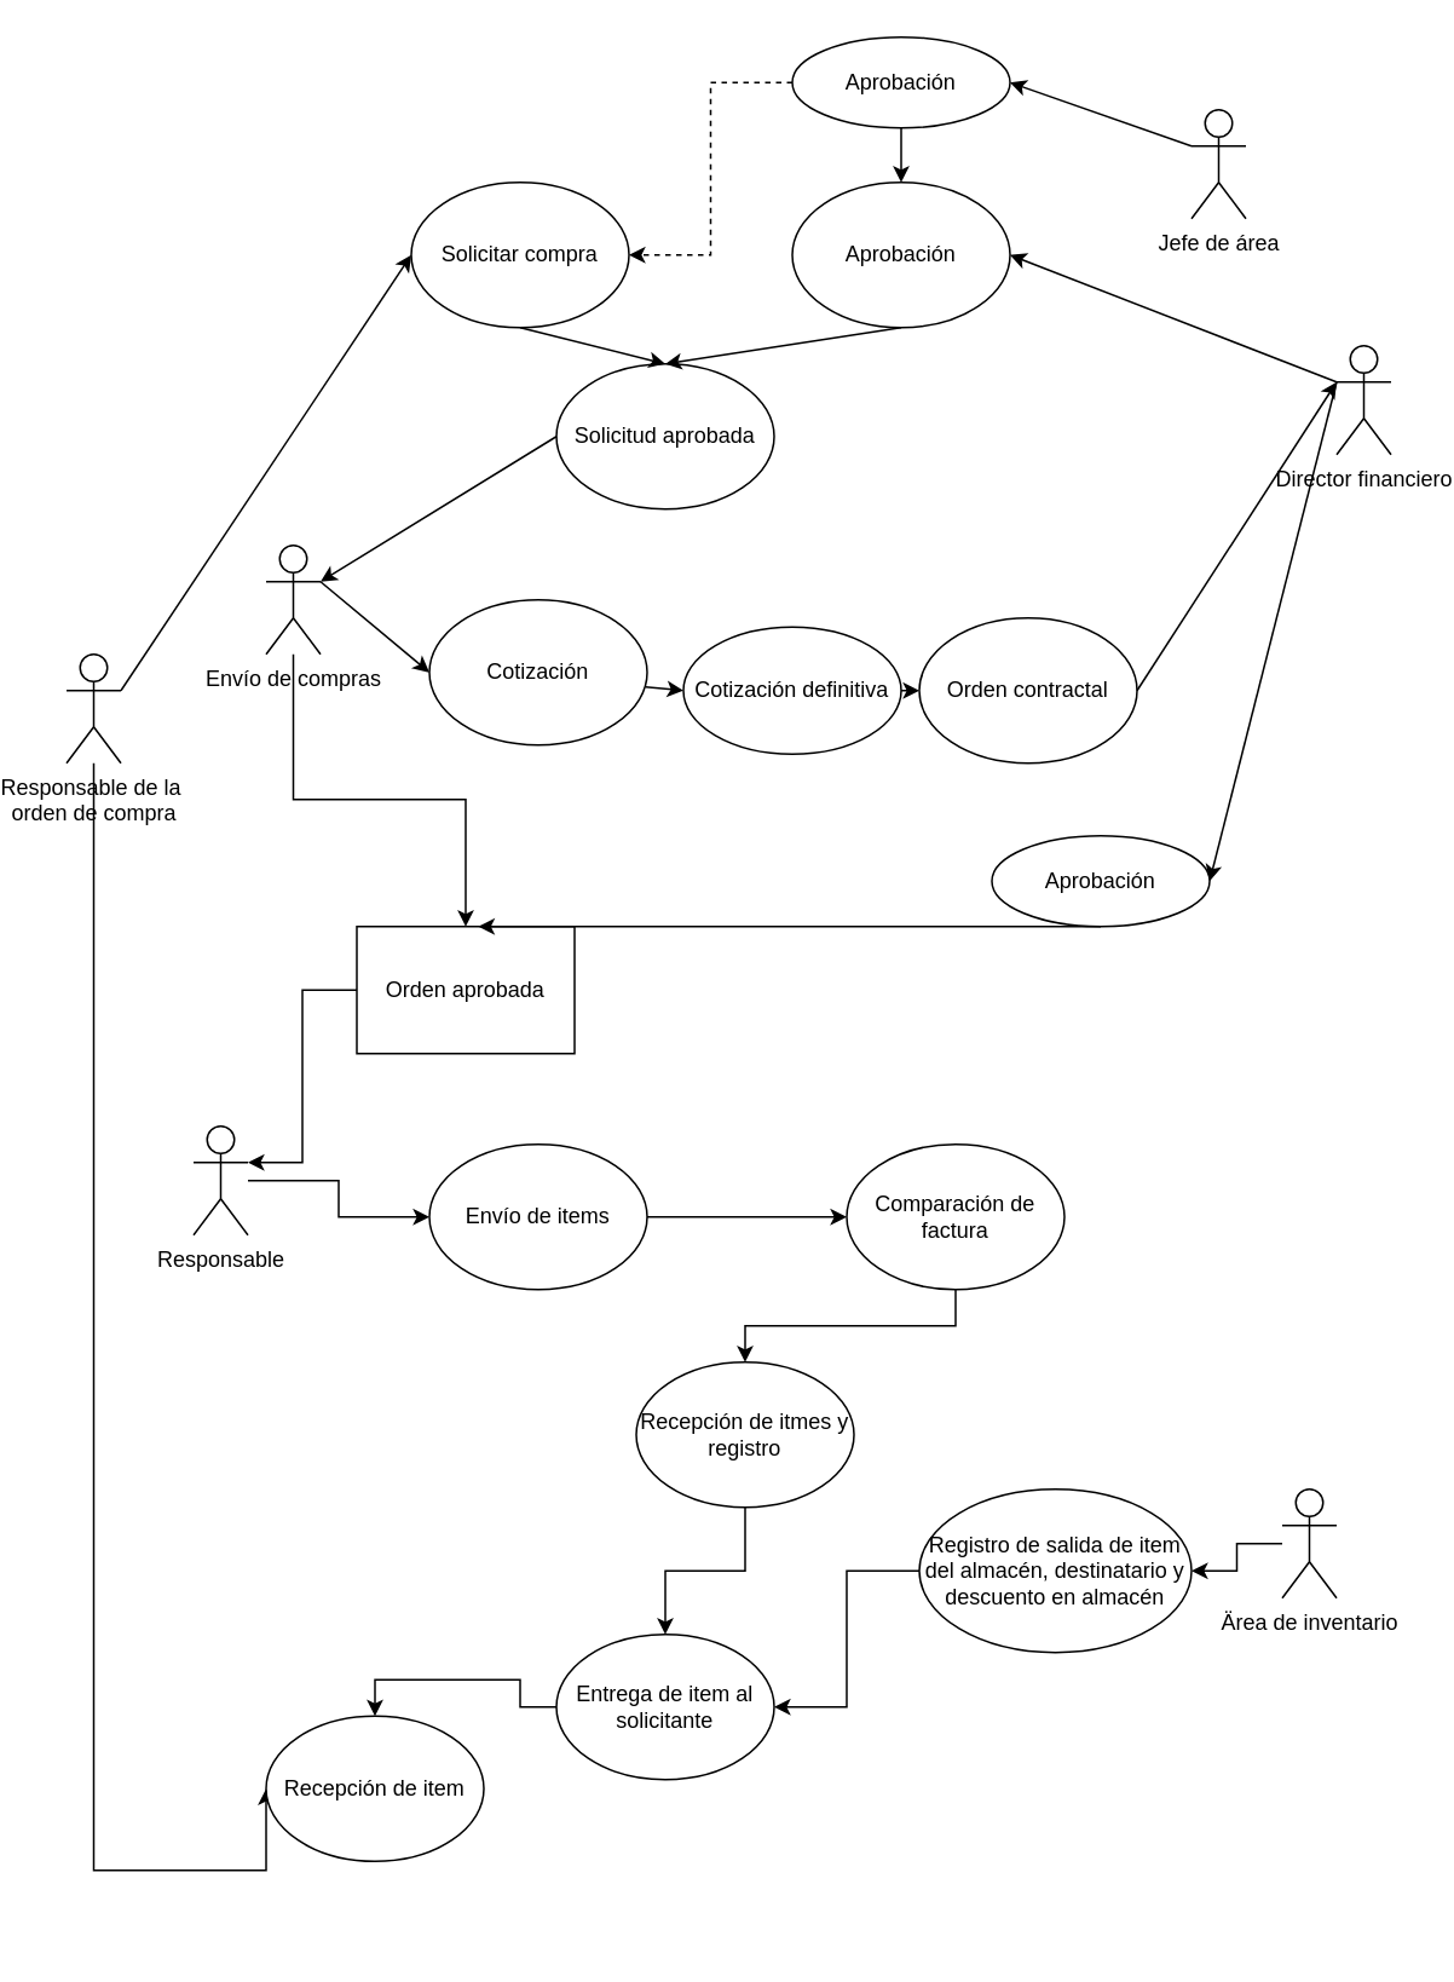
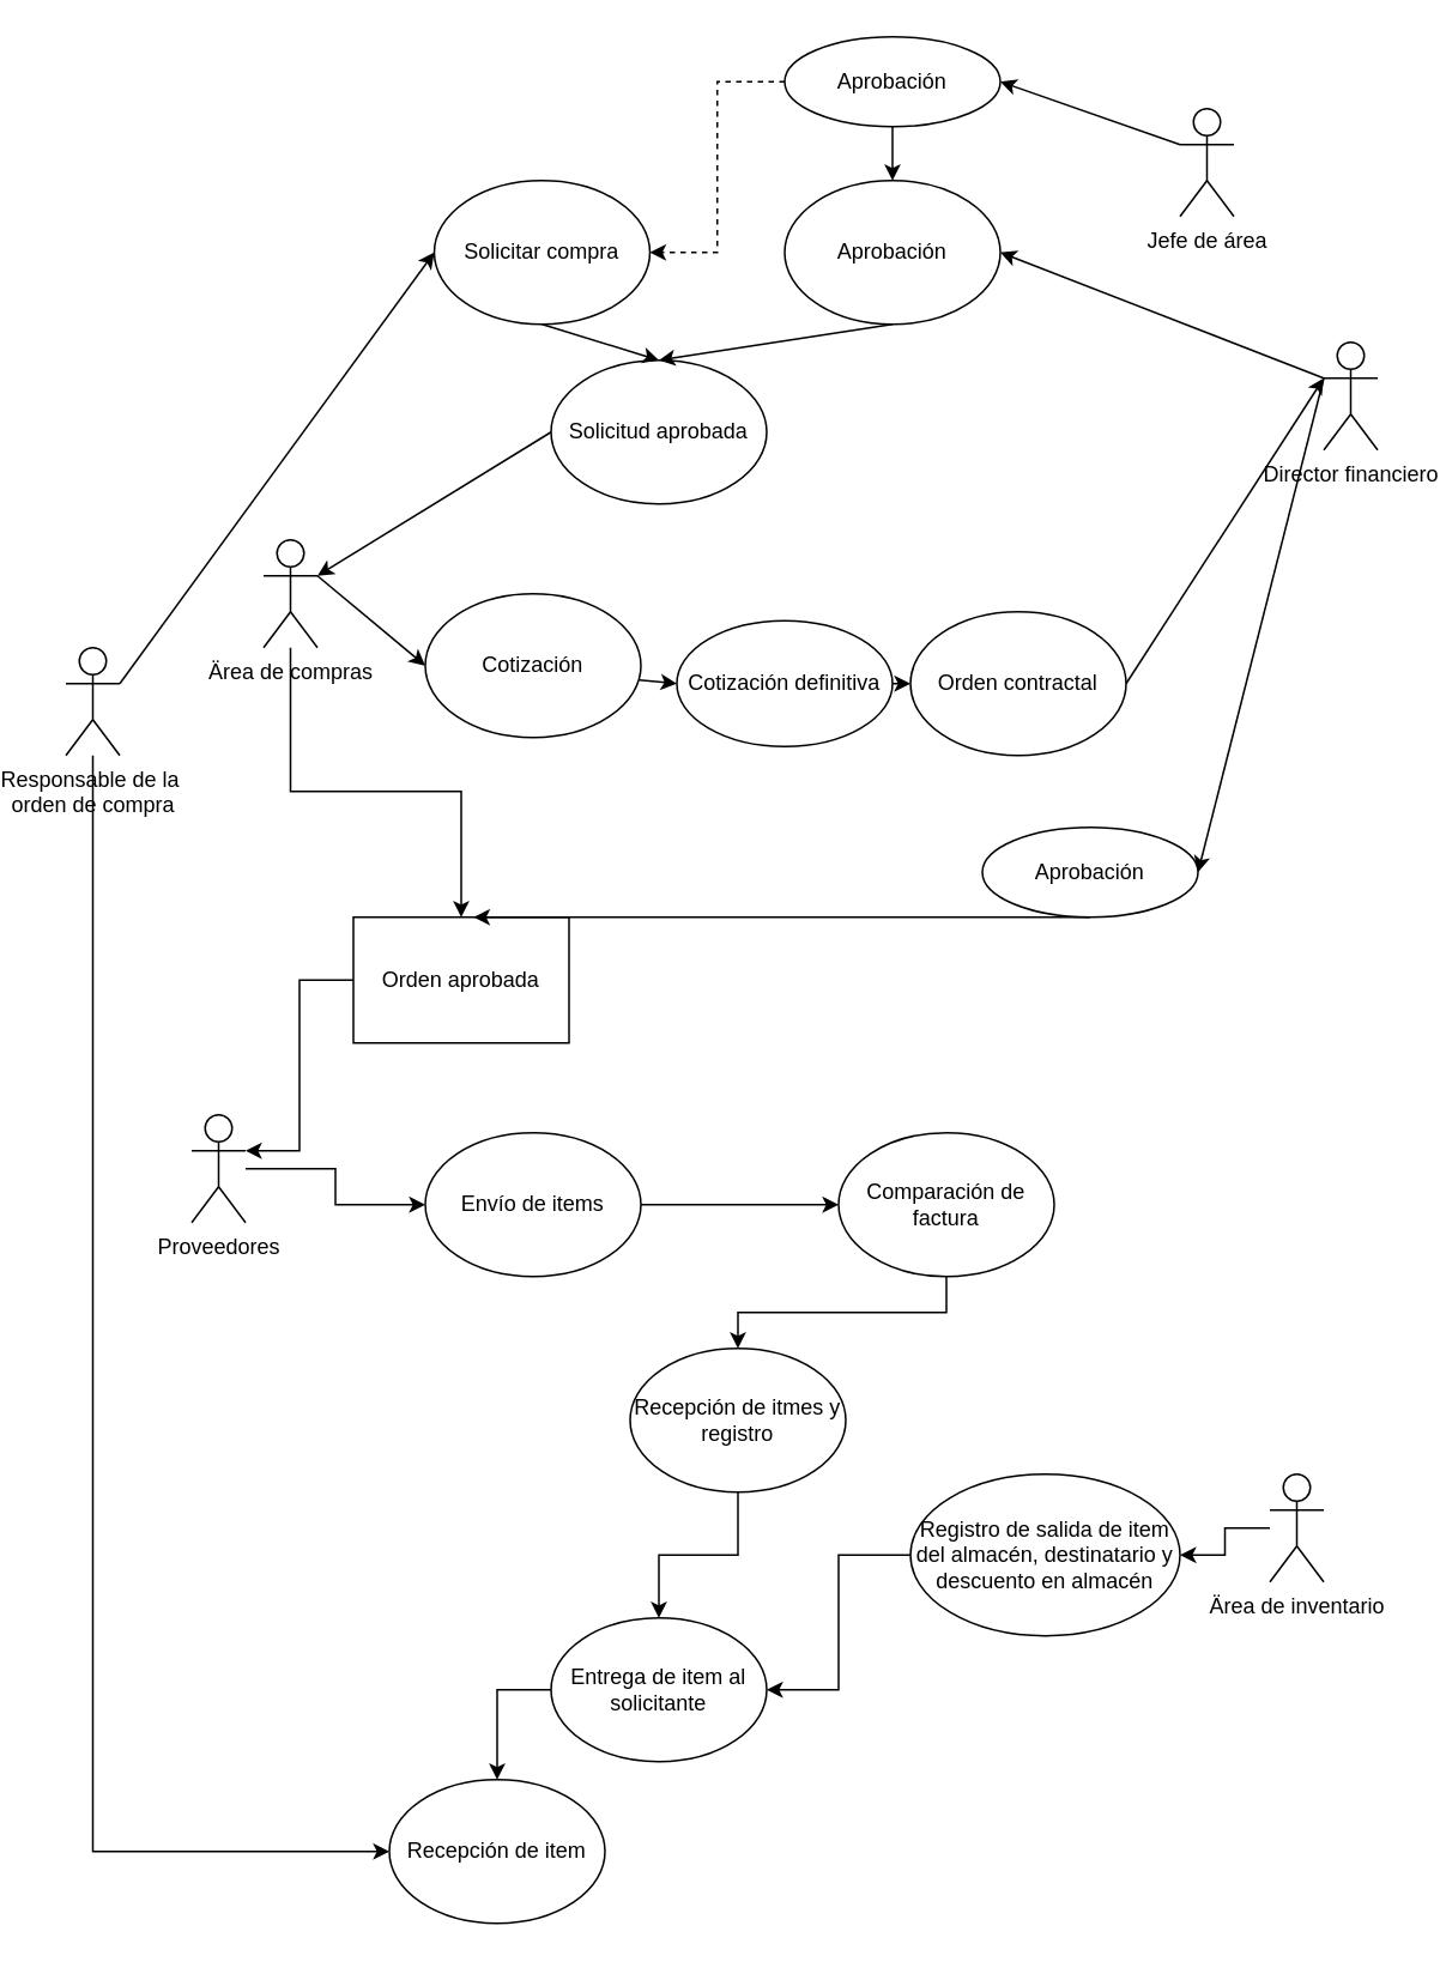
  <mxCell id="0" />
  <mxCell id="1" parent="0" />
  <mxCell id="2" style="edgeStyle=orthogonalEdgeStyle;rounded=0;orthogonalLoop=1;jettySize=auto;html=1;entryX=0;entryY=0.5;entryDx=0;entryDy=0;" parent="1" source="3" target="46" edge="1"><mxGeometry relative="1" as="geometry"><mxPoint x="110" y="1060" as="targetPoint" /><Array as="points"><mxPoint x="35" y="1030" /></Array></mxGeometry></mxCell>
  <mxCell id="3" value="Responsable de la&amp;nbsp;&lt;div&gt;orden de compra&lt;/div&gt;" style="shape=umlActor;verticalLabelPosition=bottom;verticalAlign=top;html=1;outlineConnect=0;" parent="1" vertex="1"><mxGeometry x="20" y="360" width="30" height="60" as="geometry" /></mxCell>
  <mxCell id="4" value="Jefe de área" style="shape=umlActor;verticalLabelPosition=bottom;verticalAlign=top;html=1;outlineConnect=0;" parent="1" vertex="1"><mxGeometry x="640" y="60" width="30" height="60" as="geometry" /></mxCell>
  <mxCell id="5" value="Director financiero" style="shape=umlActor;verticalLabelPosition=bottom;verticalAlign=top;html=1;outlineConnect=0;" parent="1" vertex="1"><mxGeometry x="720" y="190" width="30" height="60" as="geometry" /></mxCell>
- <mxCell id="6" value="Solicitar compra" style="ellipse;whiteSpace=wrap;html=1;" parent="1" vertex="1"><mxGeometry x="210" y="100" width="120" height="80" as="geometry" /></mxCell>
+ <mxCell id="6" value="Solicitar compra" style="ellipse;whiteSpace=wrap;html=1;" parent="1" vertex="1"><mxGeometry x="225" y="100" width="120" height="80" as="geometry" /></mxCell>
  <mxCell id="7" value="Solicitud aprobada" style="ellipse;whiteSpace=wrap;html=1;" parent="1" vertex="1"><mxGeometry x="290" y="200" width="120" height="80" as="geometry" /></mxCell>
  <mxCell id="8" value="Orden contractal" style="ellipse;whiteSpace=wrap;html=1;" parent="1" vertex="1"><mxGeometry x="490" y="340" width="120" height="80" as="geometry" /></mxCell>
  <mxCell id="9" value="" style="endArrow=classic;html=1;rounded=0;entryX=0;entryY=0.5;entryDx=0;entryDy=0;exitX=1;exitY=0.333;exitDx=0;exitDy=0;exitPerimeter=0;" parent="1" source="3" target="6" edge="1"><mxGeometry width="50" height="50" relative="1" as="geometry"><mxPoint x="90" y="310" as="sourcePoint" /><mxPoint x="140" y="260" as="targetPoint" /></mxGeometry></mxCell>
  <mxCell id="10" style="edgeStyle=orthogonalEdgeStyle;rounded=0;orthogonalLoop=1;jettySize=auto;html=1;entryX=1;entryY=0.5;entryDx=0;entryDy=0;dashed=1;exitX=0;exitY=0.5;exitDx=0;exitDy=0;" parent="1" source="24" target="6" edge="1"><mxGeometry relative="1" as="geometry" /></mxCell>
  <mxCell id="11" value="Aprobación" style="ellipse;whiteSpace=wrap;html=1;" parent="1" vertex="1"><mxGeometry x="420" y="100" width="120" height="80" as="geometry" /></mxCell>
  <mxCell id="12" value="" style="endArrow=classic;html=1;rounded=0;exitX=0;exitY=0.333;exitDx=0;exitDy=0;exitPerimeter=0;entryX=1;entryY=0.5;entryDx=0;entryDy=0;" parent="1" source="4" target="24" edge="1"><mxGeometry width="50" height="50" relative="1" as="geometry"><mxPoint x="560" y="110" as="sourcePoint" /><mxPoint x="610" y="60" as="targetPoint" /></mxGeometry></mxCell>
  <mxCell id="13" value="" style="endArrow=classic;html=1;rounded=0;exitX=0;exitY=0.333;exitDx=0;exitDy=0;exitPerimeter=0;entryX=1;entryY=0.5;entryDx=0;entryDy=0;" parent="1" source="5" target="11" edge="1"><mxGeometry width="50" height="50" relative="1" as="geometry"><mxPoint x="520" y="250" as="sourcePoint" /><mxPoint x="570" y="200" as="targetPoint" /></mxGeometry></mxCell>
  <mxCell id="14" style="edgeStyle=orthogonalEdgeStyle;rounded=0;orthogonalLoop=1;jettySize=auto;html=1;entryX=0.5;entryY=0;entryDx=0;entryDy=0;" edge="1" parent="1" source="15" target="29"><mxGeometry relative="1" as="geometry"><Array as="points"><mxPoint x="145" y="440" /><mxPoint x="240" y="440" /></Array></mxGeometry></mxCell>
- <mxCell id="15" value="Envío de compras" style="shape=umlActor;verticalLabelPosition=bottom;verticalAlign=top;html=1;outlineConnect=0;" parent="1" vertex="1"><mxGeometry x="130" y="300" width="30" height="60" as="geometry" /></mxCell>
+ <mxCell id="15" value="Ärea de compras" style="shape=umlActor;verticalLabelPosition=bottom;verticalAlign=top;html=1;outlineConnect=0;" parent="1" vertex="1"><mxGeometry x="130" y="300" width="30" height="60" as="geometry" /></mxCell>
  <mxCell id="16" value="" style="endArrow=classic;html=1;rounded=0;exitX=0.5;exitY=1;exitDx=0;exitDy=0;entryX=0.5;entryY=0;entryDx=0;entryDy=0;" parent="1" source="11" target="7" edge="1"><mxGeometry width="50" height="50" relative="1" as="geometry"><mxPoint x="460" y="190" as="sourcePoint" /><mxPoint x="500" y="260" as="targetPoint" /></mxGeometry></mxCell>
  <mxCell id="17" value="" style="endArrow=classic;html=1;rounded=0;exitX=0;exitY=0.5;exitDx=0;exitDy=0;entryX=1;entryY=0.333;entryDx=0;entryDy=0;entryPerimeter=0;" parent="1" source="7" target="15" edge="1"><mxGeometry width="50" height="50" relative="1" as="geometry"><mxPoint x="210" y="400" as="sourcePoint" /><mxPoint x="260" y="350" as="targetPoint" /></mxGeometry></mxCell>
  <mxCell id="18" value="Cotización" style="ellipse;whiteSpace=wrap;html=1;" parent="1" vertex="1"><mxGeometry x="220" y="330" width="120" height="80" as="geometry" /></mxCell>
  <mxCell id="19" value="" style="endArrow=classic;html=1;rounded=0;entryX=0;entryY=0.5;entryDx=0;entryDy=0;exitX=1;exitY=0.333;exitDx=0;exitDy=0;exitPerimeter=0;" parent="1" source="15" target="18" edge="1"><mxGeometry width="50" height="50" relative="1" as="geometry"><mxPoint x="170" y="330" as="sourcePoint" /><mxPoint x="260" y="380" as="targetPoint" /></mxGeometry></mxCell>
  <mxCell id="20" value="Cotización definitiva" style="ellipse;whiteSpace=wrap;html=1;" parent="1" vertex="1"><mxGeometry x="360" y="345" width="120" height="70" as="geometry" /></mxCell>
  <mxCell id="21" value="" style="endArrow=classic;html=1;rounded=0;exitX=0.5;exitY=1;exitDx=0;exitDy=0;entryX=0.5;entryY=0;entryDx=0;entryDy=0;" parent="1" source="6" target="7" edge="1"><mxGeometry width="50" height="50" relative="1" as="geometry"><mxPoint y="290" as="sourcePoint" x="-20" /><mxPoint x="30" y="240" as="targetPoint" /></mxGeometry></mxCell>
  <mxCell id="22" value="" style="endArrow=classic;html=1;rounded=0;exitX=0.992;exitY=0.6;exitDx=0;exitDy=0;exitPerimeter=0;entryX=0;entryY=0.5;entryDx=0;entryDy=0;" parent="1" source="18" target="20" edge="1"><mxGeometry width="50" height="50" relative="1" as="geometry"><mxPoint x="270" y="470" as="sourcePoint" /><mxPoint x="320" y="420" as="targetPoint" /></mxGeometry></mxCell>
  <mxCell id="23" style="edgeStyle=orthogonalEdgeStyle;rounded=0;orthogonalLoop=1;jettySize=auto;html=1;entryX=0.5;entryY=0;entryDx=0;entryDy=0;" parent="1" source="24" target="11" edge="1"><mxGeometry relative="1" as="geometry" /></mxCell>
  <mxCell id="24" value="Aprobación" style="ellipse;whiteSpace=wrap;html=1;" parent="1" vertex="1"><mxGeometry x="420" y="20" width="120" height="50" as="geometry" /></mxCell>
  <mxCell id="25" value="" style="endArrow=classic;html=1;rounded=0;exitX=1;exitY=0.5;exitDx=0;exitDy=0;entryX=0;entryY=0.5;entryDx=0;entryDy=0;" parent="1" source="20" target="8" edge="1"><mxGeometry width="50" height="50" relative="1" as="geometry"><mxPoint x="350" y="490" as="sourcePoint" /><mxPoint x="400" y="440" as="targetPoint" /></mxGeometry></mxCell>
  <mxCell id="26" value="" style="endArrow=classic;html=1;rounded=0;exitX=0;exitY=0.333;exitDx=0;exitDy=0;exitPerimeter=0;entryX=1;entryY=0.5;entryDx=0;entryDy=0;" parent="1" source="5" target="27" edge="1"><mxGeometry width="50" height="50" relative="1" as="geometry"><mxPoint x="590" y="440" as="sourcePoint" /><mxPoint x="600" y="440" as="targetPoint" /></mxGeometry></mxCell>
  <mxCell id="27" value="Aprobación" style="ellipse;whiteSpace=wrap;html=1;" parent="1" vertex="1"><mxGeometry x="530" y="460" width="120" height="50" as="geometry" /></mxCell>
  <mxCell id="28" value="" style="endArrow=classic;html=1;rounded=0;exitX=1;exitY=0.5;exitDx=0;exitDy=0;entryX=0;entryY=0.333;entryDx=0;entryDy=0;entryPerimeter=0;" parent="1" source="8" target="5" edge="1"><mxGeometry width="50" height="50" relative="1" as="geometry"><mxPoint x="460" y="540" as="sourcePoint" /><mxPoint x="510" y="490" as="targetPoint" /></mxGeometry></mxCell>
  <mxCell id="29" value="Orden aprobada" style="whiteSpace=wrap;html=1;rounded=0;" parent="1" vertex="1"><mxGeometry x="180" y="510" width="120" height="70" as="geometry" /></mxCell>
  <mxCell id="30" style="edgeStyle=orthogonalEdgeStyle;rounded=0;orthogonalLoop=1;jettySize=auto;html=1;entryX=0;entryY=0.5;entryDx=0;entryDy=0;" parent="1" source="31" target="35" edge="1"><mxGeometry relative="1" as="geometry" /></mxCell>
- <mxCell id="31" value="Responsable" style="shape=umlActor;verticalLabelPosition=bottom;verticalAlign=top;html=1;outlineConnect=0;" parent="1" vertex="1"><mxGeometry x="90" y="620" width="30" height="60" as="geometry" /></mxCell>
+ <mxCell id="31" value="Proveedores" style="shape=umlActor;verticalLabelPosition=bottom;verticalAlign=top;html=1;outlineConnect=0;" parent="1" vertex="1"><mxGeometry x="90" y="620" width="30" height="60" as="geometry" /></mxCell>
  <mxCell id="32" value="" style="endArrow=classic;html=1;rounded=0;exitX=0.5;exitY=1;exitDx=0;exitDy=0;entryX=0.558;entryY=0;entryDx=0;entryDy=0;entryPerimeter=0;" parent="1" source="27" target="29" edge="1"><mxGeometry width="50" height="50" relative="1" as="geometry"><mxPoint x="580" y="680" as="sourcePoint" /><mxPoint x="630" y="630" as="targetPoint" /></mxGeometry></mxCell>
  <mxCell id="33" style="edgeStyle=orthogonalEdgeStyle;rounded=0;orthogonalLoop=1;jettySize=auto;html=1;entryX=1;entryY=0.333;entryDx=0;entryDy=0;entryPerimeter=0;" parent="1" source="29" target="31" edge="1"><mxGeometry relative="1" as="geometry" /></mxCell>
  <mxCell id="34" style="edgeStyle=orthogonalEdgeStyle;rounded=0;orthogonalLoop=1;jettySize=auto;html=1;" parent="1" source="35" target="37" edge="1"><mxGeometry relative="1" as="geometry" /></mxCell>
  <mxCell id="35" value="Envío de items" style="ellipse;whiteSpace=wrap;html=1;" parent="1" vertex="1"><mxGeometry x="220" y="630" width="120" height="80" as="geometry" /></mxCell>
  <mxCell id="36" style="edgeStyle=orthogonalEdgeStyle;rounded=0;orthogonalLoop=1;jettySize=auto;html=1;" parent="1" source="37" target="39" edge="1"><mxGeometry relative="1" as="geometry" /></mxCell>
  <mxCell id="37" value="Comparación de factura" style="ellipse;whiteSpace=wrap;html=1;" parent="1" vertex="1"><mxGeometry x="450" y="630" width="120" height="80" as="geometry" /></mxCell>
  <mxCell id="38" style="edgeStyle=orthogonalEdgeStyle;rounded=0;orthogonalLoop=1;jettySize=auto;html=1;entryX=0.5;entryY=0;entryDx=0;entryDy=0;" parent="1" source="39" target="45" edge="1"><mxGeometry relative="1" as="geometry" /></mxCell>
  <mxCell id="39" value="Recepción de itmes y registro" style="ellipse;whiteSpace=wrap;html=1;" parent="1" vertex="1"><mxGeometry x="334" y="750" width="120" height="80" as="geometry" /></mxCell>
  <mxCell id="40" style="edgeStyle=orthogonalEdgeStyle;rounded=0;orthogonalLoop=1;jettySize=auto;html=1;entryX=1;entryY=0.5;entryDx=0;entryDy=0;" parent="1" source="41" target="43" edge="1"><mxGeometry relative="1" as="geometry" /></mxCell>
  <mxCell id="41" value="Ärea de inventario" style="shape=umlActor;verticalLabelPosition=bottom;verticalAlign=top;html=1;outlineConnect=0;" parent="1" vertex="1"><mxGeometry x="690" y="820" width="30" height="60" as="geometry" /></mxCell>
  <mxCell id="42" style="edgeStyle=orthogonalEdgeStyle;rounded=0;orthogonalLoop=1;jettySize=auto;html=1;" parent="1" source="43" target="45" edge="1"><mxGeometry relative="1" as="geometry" /></mxCell>
  <mxCell id="43" value="Registro de salida de item del almacén, destinatario y descuento en almacén" style="ellipse;whiteSpace=wrap;html=1;" parent="1" vertex="1"><mxGeometry x="490" y="820" width="150" height="90" as="geometry" /></mxCell>
  <mxCell id="44" style="edgeStyle=orthogonalEdgeStyle;rounded=0;orthogonalLoop=1;jettySize=auto;html=1;entryX=0.5;entryY=0;entryDx=0;entryDy=0;exitX=0;exitY=0.5;exitDx=0;exitDy=0;" parent="1" source="45" target="46" edge="1"><mxGeometry relative="1" as="geometry" /></mxCell>
  <mxCell id="45" value="Entrega de item al solicitante" style="ellipse;whiteSpace=wrap;html=1;" parent="1" vertex="1"><mxGeometry x="290" y="900" width="120" height="80" as="geometry" /></mxCell>
- <mxCell id="46" value="Recepción de item" style="ellipse;whiteSpace=wrap;html=1;" parent="1" vertex="1"><mxGeometry x="130" y="945" width="120" height="80" as="geometry" /></mxCell>
+ <mxCell id="46" value="Recepción de item" style="ellipse;whiteSpace=wrap;html=1;" parent="1" vertex="1"><mxGeometry x="200" y="990" width="120" height="80" as="geometry" /></mxCell>
